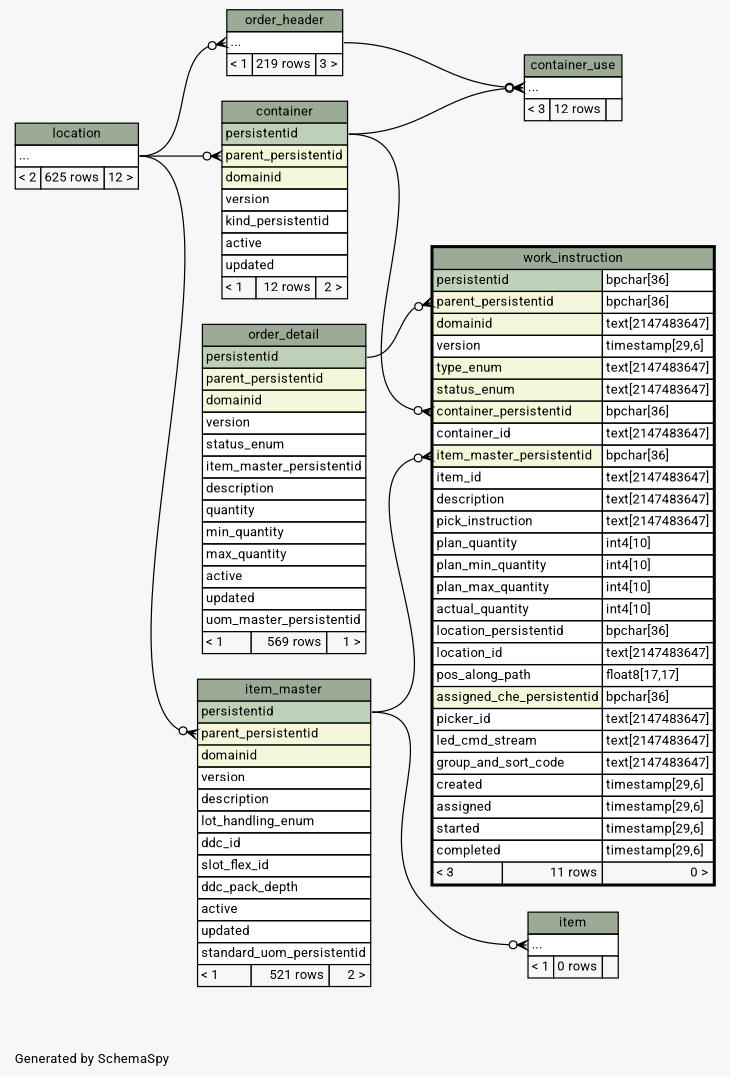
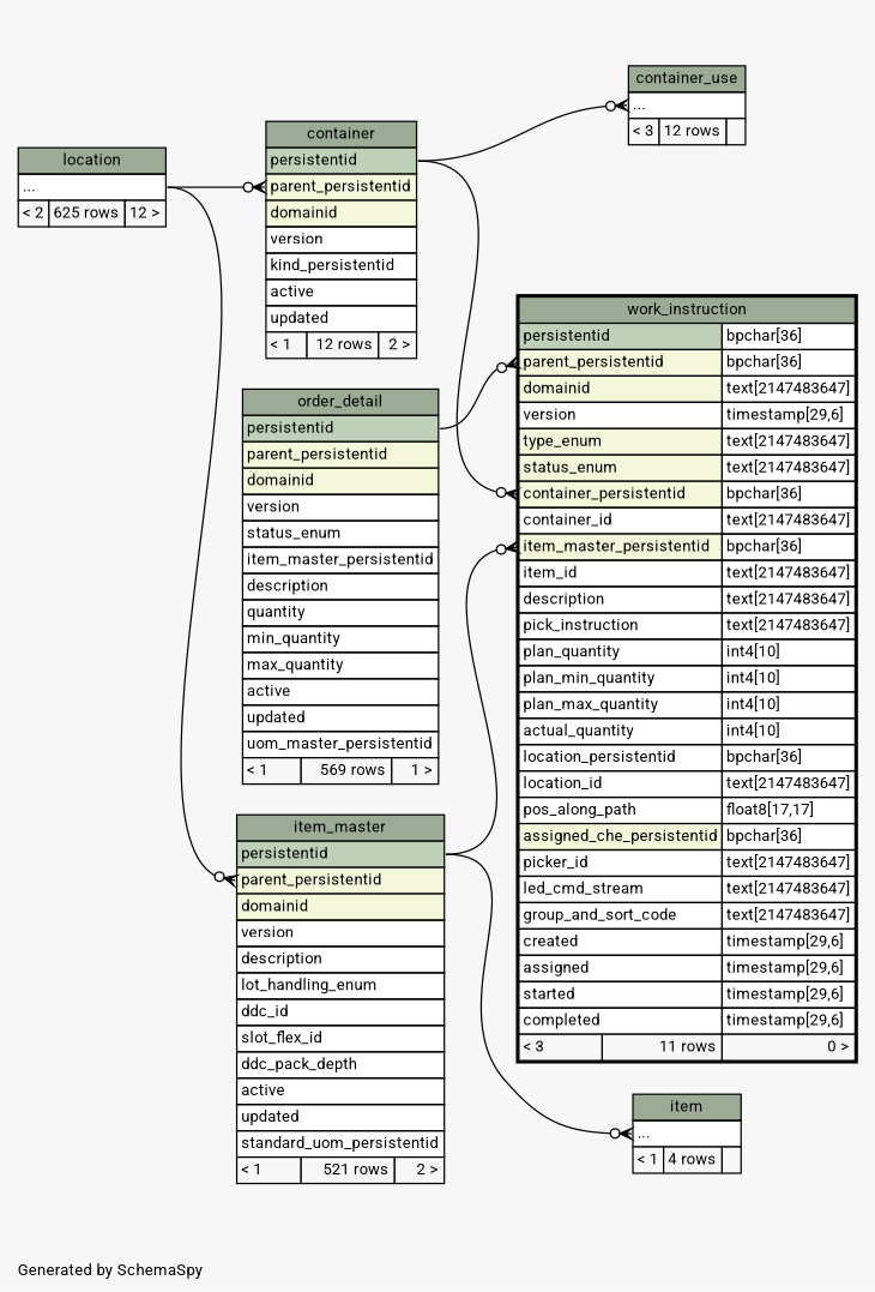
  digraph {
    bgcolor="#f7f7f7"
    fontname=Roboto
    fontsize=11
    label="\nGenerated by SchemaSpy"
    labeljust=l
    nodesep=0.18
    rankdir=RL
    ranksep=0.46
    node [fontname=Roboto fontsize=11 shape=plaintext]
    edge [arrowhead=none arrowsize=0.8 arrowtail=crowodot dir=back fontname=Roboto headport="persistentid:e" tailport="elipses:w"]
    n1 [label=<     <TABLE BORDER="0" CELLBORDER="1" CELLSPACING="0" BGCOLOR="#ffffff">       <TR><TD COLSPAN="3" BGCOLOR="#9bab96" ALIGN="CENTER">container</TD></TR>       <TR><TD PORT="persistentid" COLSPAN="3" BGCOLOR="#bed1b8" ALIGN="LEFT">persistentid</TD></TR>       <TR><TD PORT="parent_persistentid" COLSPAN="3" BGCOLOR="#f4f7da" ALIGN="LEFT">parent_persistentid</TD></TR>       <TR><TD PORT="domainid" COLSPAN="3" BGCOLOR="#f4f7da" ALIGN="LEFT">domainid</TD></TR>       <TR><TD PORT="version" COLSPAN="3" ALIGN="LEFT">version</TD></TR>       <TR><TD PORT="kind_persistentid" COLSPAN="3" ALIGN="LEFT">kind_persistentid</TD></TR>       <TR><TD PORT="active" COLSPAN="3" ALIGN="LEFT">active</TD></TR>       <TR><TD PORT="updated" COLSPAN="3" ALIGN="LEFT">updated</TD></TR>       <TR><TD ALIGN="LEFT" BGCOLOR="#f7f7f7">&lt; 1</TD><TD ALIGN="RIGHT" BGCOLOR="#f7f7f7">12 rows</TD><TD ALIGN="RIGHT" BGCOLOR="#f7f7f7">2 &gt;</TD></TR>     </TABLE>>]
    n2 [label=<     <TABLE BORDER="0" CELLBORDER="1" CELLSPACING="0" BGCOLOR="#ffffff">       <TR><TD COLSPAN="3" BGCOLOR="#9bab96" ALIGN="CENTER">location</TD></TR>       <TR><TD PORT="elipses" COLSPAN="3" ALIGN="LEFT">...</TD></TR>       <TR><TD ALIGN="LEFT" BGCOLOR="#f7f7f7">&lt; 2</TD><TD ALIGN="RIGHT" BGCOLOR="#f7f7f7">625 rows</TD><TD ALIGN="RIGHT" BGCOLOR="#f7f7f7">12 &gt;</TD></TR>     </TABLE>>]
    n3 [label=<     <TABLE BORDER="0" CELLBORDER="1" CELLSPACING="0" BGCOLOR="#ffffff">       <TR><TD COLSPAN="3" BGCOLOR="#9bab96" ALIGN="CENTER">container_use</TD></TR>       <TR><TD PORT="elipses" COLSPAN="3" ALIGN="LEFT">...</TD></TR>       <TR><TD ALIGN="LEFT" BGCOLOR="#f7f7f7">&lt; 3</TD><TD ALIGN="RIGHT" BGCOLOR="#f7f7f7">12 rows</TD><TD ALIGN="RIGHT" BGCOLOR="#f7f7f7">  </TD></TR>     </TABLE>>]
-   n4 [label=<     <TABLE BORDER="0" CELLBORDER="1" CELLSPACING="0" BGCOLOR="#ffffff">       <TR><TD COLSPAN="3" BGCOLOR="#9bab96" ALIGN="CENTER">order_header</TD></TR>       <TR><TD PORT="elipses" COLSPAN="3" ALIGN="LEFT">...</TD></TR>       <TR><TD ALIGN="LEFT" BGCOLOR="#f7f7f7">&lt; 1</TD><TD ALIGN="RIGHT" BGCOLOR="#f7f7f7">219 rows</TD><TD ALIGN="RIGHT" BGCOLOR="#f7f7f7">3 &gt;</TD></TR>     </TABLE>>]
-   n5 [label=<     <TABLE BORDER="0" CELLBORDER="1" CELLSPACING="0" BGCOLOR="#ffffff">       <TR><TD COLSPAN="3" BGCOLOR="#9bab96" ALIGN="CENTER">item</TD></TR>       <TR><TD PORT="elipses" COLSPAN="3" ALIGN="LEFT">...</TD></TR>       <TR><TD ALIGN="LEFT" BGCOLOR="#f7f7f7">&lt; 1</TD><TD ALIGN="RIGHT" BGCOLOR="#f7f7f7">0 rows</TD><TD ALIGN="RIGHT" BGCOLOR="#f7f7f7">  </TD></TR>     </TABLE>>]
+   n5 [label=<     <TABLE BORDER="0" CELLBORDER="1" CELLSPACING="0" BGCOLOR="#ffffff">       <TR><TD COLSPAN="3" BGCOLOR="#9bab96" ALIGN="CENTER">item</TD></TR>       <TR><TD PORT="elipses" COLSPAN="3" ALIGN="LEFT">...</TD></TR>       <TR><TD ALIGN="LEFT" BGCOLOR="#f7f7f7">&lt; 1</TD><TD ALIGN="RIGHT" BGCOLOR="#f7f7f7">4 rows</TD><TD ALIGN="RIGHT" BGCOLOR="#f7f7f7">  </TD></TR>     </TABLE>>]
    n6 [label=<     <TABLE BORDER="0" CELLBORDER="1" CELLSPACING="0" BGCOLOR="#ffffff">       <TR><TD COLSPAN="3" BGCOLOR="#9bab96" ALIGN="CENTER">item_master</TD></TR>       <TR><TD PORT="persistentid" COLSPAN="3" BGCOLOR="#bed1b8" ALIGN="LEFT">persistentid</TD></TR>       <TR><TD PORT="parent_persistentid" COLSPAN="3" BGCOLOR="#f4f7da" ALIGN="LEFT">parent_persistentid</TD></TR>       <TR><TD PORT="domainid" COLSPAN="3" BGCOLOR="#f4f7da" ALIGN="LEFT">domainid</TD></TR>       <TR><TD PORT="version" COLSPAN="3" ALIGN="LEFT">version</TD></TR>       <TR><TD PORT="description" COLSPAN="3" ALIGN="LEFT">description</TD></TR>       <TR><TD PORT="lot_handling_enum" COLSPAN="3" ALIGN="LEFT">lot_handling_enum</TD></TR>       <TR><TD PORT="ddc_id" COLSPAN="3" ALIGN="LEFT">ddc_id</TD></TR>       <TR><TD PORT="slot_flex_id" COLSPAN="3" ALIGN="LEFT">slot_flex_id</TD></TR>       <TR><TD PORT="ddc_pack_depth" COLSPAN="3" ALIGN="LEFT">ddc_pack_depth</TD></TR>       <TR><TD PORT="active" COLSPAN="3" ALIGN="LEFT">active</TD></TR>       <TR><TD PORT="updated" COLSPAN="3" ALIGN="LEFT">updated</TD></TR>       <TR><TD PORT="standard_uom_persistentid" COLSPAN="3" ALIGN="LEFT">standard_uom_persistentid</TD></TR>       <TR><TD ALIGN="LEFT" BGCOLOR="#f7f7f7">&lt; 1</TD><TD ALIGN="RIGHT" BGCOLOR="#f7f7f7">521 rows</TD><TD ALIGN="RIGHT" BGCOLOR="#f7f7f7">2 &gt;</TD></TR>     </TABLE>>]
    n7 [label=<     <TABLE BORDER="0" CELLBORDER="1" CELLSPACING="0" BGCOLOR="#ffffff">       <TR><TD COLSPAN="3" BGCOLOR="#9bab96" ALIGN="CENTER">order_detail</TD></TR>       <TR><TD PORT="persistentid" COLSPAN="3" BGCOLOR="#bed1b8" ALIGN="LEFT">persistentid</TD></TR>       <TR><TD PORT="parent_persistentid" COLSPAN="3" BGCOLOR="#f4f7da" ALIGN="LEFT">parent_persistentid</TD></TR>       <TR><TD PORT="domainid" COLSPAN="3" BGCOLOR="#f4f7da" ALIGN="LEFT">domainid</TD></TR>       <TR><TD PORT="version" COLSPAN="3" ALIGN="LEFT">version</TD></TR>       <TR><TD PORT="status_enum" COLSPAN="3" ALIGN="LEFT">status_enum</TD></TR>       <TR><TD PORT="item_master_persistentid" COLSPAN="3" ALIGN="LEFT">item_master_persistentid</TD></TR>       <TR><TD PORT="description" COLSPAN="3" ALIGN="LEFT">description</TD></TR>       <TR><TD PORT="quantity" COLSPAN="3" ALIGN="LEFT">quantity</TD></TR>       <TR><TD PORT="min_quantity" COLSPAN="3" ALIGN="LEFT">min_quantity</TD></TR>       <TR><TD PORT="max_quantity" COLSPAN="3" ALIGN="LEFT">max_quantity</TD></TR>       <TR><TD PORT="active" COLSPAN="3" ALIGN="LEFT">active</TD></TR>       <TR><TD PORT="updated" COLSPAN="3" ALIGN="LEFT">updated</TD></TR>       <TR><TD PORT="uom_master_persistentid" COLSPAN="3" ALIGN="LEFT">uom_master_persistentid</TD></TR>       <TR><TD ALIGN="LEFT" BGCOLOR="#f7f7f7">&lt; 1</TD><TD ALIGN="RIGHT" BGCOLOR="#f7f7f7">569 rows</TD><TD ALIGN="RIGHT" BGCOLOR="#f7f7f7">1 &gt;</TD></TR>     </TABLE>>]
    n8 [label=<     <TABLE BORDER="2" CELLBORDER="1" CELLSPACING="0" BGCOLOR="#ffffff">       <TR><TD COLSPAN="3" BGCOLOR="#9bab96" ALIGN="CENTER">work_instruction</TD></TR>       <TR><TD PORT="persistentid" COLSPAN="2" BGCOLOR="#bed1b8" ALIGN="LEFT">persistentid</TD><TD PORT="persistentid.type" ALIGN="LEFT">bpchar[36]</TD></TR>       <TR><TD PORT="parent_persistentid" COLSPAN="2" BGCOLOR="#f4f7da" ALIGN="LEFT">parent_persistentid</TD><TD PORT="parent_persistentid.type" ALIGN="LEFT">bpchar[36]</TD></TR>       <TR><TD PORT="domainid" COLSPAN="2" BGCOLOR="#f4f7da" ALIGN="LEFT">domainid</TD><TD PORT="domainid.type" ALIGN="LEFT">text[2147483647]</TD></TR>       <TR><TD PORT="version" COLSPAN="2" ALIGN="LEFT">version</TD><TD PORT="version.type" ALIGN="LEFT">timestamp[29,6]</TD></TR>       <TR><TD PORT="type_enum" COLSPAN="2" BGCOLOR="#f4f7da" ALIGN="LEFT">type_enum</TD><TD PORT="type_enum.type" ALIGN="LEFT">text[2147483647]</TD></TR>       <TR><TD PORT="status_enum" COLSPAN="2" BGCOLOR="#f4f7da" ALIGN="LEFT">status_enum</TD><TD PORT="status_enum.type" ALIGN="LEFT">text[2147483647]</TD></TR>       <TR><TD PORT="container_persistentid" COLSPAN="2" BGCOLOR="#f4f7da" ALIGN="LEFT">container_persistentid</TD><TD PORT="container_persistentid.type" ALIGN="LEFT">bpchar[36]</TD></TR>       <TR><TD PORT="container_id" COLSPAN="2" ALIGN="LEFT">container_id</TD><TD PORT="container_id.type" ALIGN="LEFT">text[2147483647]</TD></TR>       <TR><TD PORT="item_master_persistentid" COLSPAN="2" BGCOLOR="#f4f7da" ALIGN="LEFT">item_master_persistentid</TD><TD PORT="item_master_persistentid.type" ALIGN="LEFT">bpchar[36]</TD></TR>       <TR><TD PORT="item_id" COLSPAN="2" ALIGN="LEFT">item_id</TD><TD PORT="item_id.type" ALIGN="LEFT">text[2147483647]</TD></TR>       <TR><TD PORT="description" COLSPAN="2" ALIGN="LEFT">description</TD><TD PORT="description.type" ALIGN="LEFT">text[2147483647]</TD></TR>       <TR><TD PORT="pick_instruction" COLSPAN="2" ALIGN="LEFT">pick_instruction</TD><TD PORT="pick_instruction.type" ALIGN="LEFT">text[2147483647]</TD></TR>       <TR><TD PORT="plan_quantity" COLSPAN="2" ALIGN="LEFT">plan_quantity</TD><TD PORT="plan_quantity.type" ALIGN="LEFT">int4[10]</TD></TR>       <TR><TD PORT="plan_min_quantity" COLSPAN="2" ALIGN="LEFT">plan_min_quantity</TD><TD PORT="plan_min_quantity.type" ALIGN="LEFT">int4[10]</TD></TR>       <TR><TD PORT="plan_max_quantity" COLSPAN="2" ALIGN="LEFT">plan_max_quantity</TD><TD PORT="plan_max_quantity.type" ALIGN="LEFT">int4[10]</TD></TR>       <TR><TD PORT="actual_quantity" COLSPAN="2" ALIGN="LEFT">actual_quantity</TD><TD PORT="actual_quantity.type" ALIGN="LEFT">int4[10]</TD></TR>       <TR><TD PORT="location_persistentid" COLSPAN="2" ALIGN="LEFT">location_persistentid</TD><TD PORT="location_persistentid.type" ALIGN="LEFT">bpchar[36]</TD></TR>       <TR><TD PORT="location_id" COLSPAN="2" ALIGN="LEFT">location_id</TD><TD PORT="location_id.type" ALIGN="LEFT">text[2147483647]</TD></TR>       <TR><TD PORT="pos_along_path" COLSPAN="2" ALIGN="LEFT">pos_along_path</TD><TD PORT="pos_along_path.type" ALIGN="LEFT">float8[17,17]</TD></TR>       <TR><TD PORT="assigned_che_persistentid" COLSPAN="2" BGCOLOR="#f4f7da" ALIGN="LEFT">assigned_che_persistentid</TD><TD PORT="assigned_che_persistentid.type" ALIGN="LEFT">bpchar[36]</TD></TR>       <TR><TD PORT="picker_id" COLSPAN="2" ALIGN="LEFT">picker_id</TD><TD PORT="picker_id.type" ALIGN="LEFT">text[2147483647]</TD></TR>       <TR><TD PORT="led_cmd_stream" COLSPAN="2" ALIGN="LEFT">led_cmd_stream</TD><TD PORT="led_cmd_stream.type" ALIGN="LEFT">text[2147483647]</TD></TR>       <TR><TD PORT="group_and_sort_code" COLSPAN="2" ALIGN="LEFT">group_and_sort_code</TD><TD PORT="group_and_sort_code.type" ALIGN="LEFT">text[2147483647]</TD></TR>       <TR><TD PORT="created" COLSPAN="2" ALIGN="LEFT">created</TD><TD PORT="created.type" ALIGN="LEFT">timestamp[29,6]</TD></TR>       <TR><TD PORT="assigned" COLSPAN="2" ALIGN="LEFT">assigned</TD><TD PORT="assigned.type" ALIGN="LEFT">timestamp[29,6]</TD></TR>       <TR><TD PORT="started" COLSPAN="2" ALIGN="LEFT">started</TD><TD PORT="started.type" ALIGN="LEFT">timestamp[29,6]</TD></TR>       <TR><TD PORT="completed" COLSPAN="2" ALIGN="LEFT">completed</TD><TD PORT="completed.type" ALIGN="LEFT">timestamp[29,6]</TD></TR>       <TR><TD ALIGN="LEFT" BGCOLOR="#f7f7f7">&lt; 3</TD><TD ALIGN="RIGHT" BGCOLOR="#f7f7f7">11 rows</TD><TD ALIGN="RIGHT" BGCOLOR="#f7f7f7">0 &gt;</TD></TR>     </TABLE>>]
    n1 -> n2 [headport="elipses:e" tailport="parent_persistentid:w"]
    n3 -> n1
-   n3 -> n4 [headport="elipses:e"]
-   n4 -> n2 [headport="elipses:e"]
    n5 -> n6
    n6 -> n2 [headport="elipses:e" tailport="parent_persistentid:w"]
    n8 -> n1 [tailport="container_persistentid:w"]
    n8 -> n6 [tailport="item_master_persistentid:w"]
    n8 -> n7 [tailport="parent_persistentid:w"]
  }
